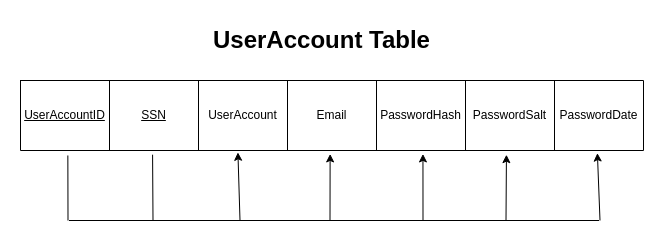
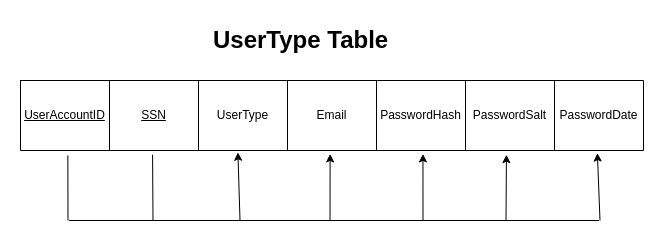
  <mxCell id="0" />
  <mxCell id="1" parent="0" />
  <mxCell id="2" value="" style="shape=table;startSize=0;container=1;collapsible=0;childLayout=tableLayout;" parent="1" vertex="1"><mxGeometry x="20" y="80" width="623" height="70" as="geometry" /></mxCell>
  <mxCell id="3" value="" style="shape=tableRow;horizontal=0;startSize=0;swimlaneHead=0;swimlaneBody=0;strokeColor=inherit;top=0;left=0;bottom=0;right=0;collapsible=0;dropTarget=0;fillColor=none;points=[[0,0.5],[1,0.5]];portConstraint=eastwest;" parent="2" vertex="1"><mxGeometry width="623" height="70" as="geometry" /></mxCell>
  <mxCell id="4" value="&lt;u&gt;UserAccountID&lt;/u&gt;" style="shape=partialRectangle;html=1;whiteSpace=wrap;connectable=0;strokeColor=inherit;overflow=hidden;fillColor=none;top=0;left=0;bottom=0;right=0;pointerEvents=1;" parent="3" vertex="1"><mxGeometry width="89" height="70" as="geometry"><mxRectangle width="89" height="70" as="alternateBounds" /></mxGeometry></mxCell>
  <mxCell id="5" value="&lt;u&gt;SSN&lt;/u&gt;" style="shape=partialRectangle;html=1;whiteSpace=wrap;connectable=0;strokeColor=inherit;overflow=hidden;fillColor=none;top=0;left=0;bottom=0;right=0;pointerEvents=1;" parent="3" vertex="1"><mxGeometry x="89" width="89" height="70" as="geometry"><mxRectangle width="89" height="70" as="alternateBounds" /></mxGeometry></mxCell>
- <mxCell id="6" value="UserAccount" style="shape=partialRectangle;html=1;whiteSpace=wrap;connectable=0;strokeColor=inherit;overflow=hidden;fillColor=none;top=0;left=0;bottom=0;right=0;pointerEvents=1;" parent="3" vertex="1"><mxGeometry x="178" width="89" height="70" as="geometry"><mxRectangle width="89" height="70" as="alternateBounds" /></mxGeometry></mxCell>
+ <mxCell id="6" value="UserType" style="shape=partialRectangle;html=1;whiteSpace=wrap;connectable=0;strokeColor=inherit;overflow=hidden;fillColor=none;top=0;left=0;bottom=0;right=0;pointerEvents=1;" parent="3" vertex="1"><mxGeometry x="178" width="89" height="70" as="geometry"><mxRectangle width="89" height="70" as="alternateBounds" /></mxGeometry></mxCell>
  <mxCell id="7" value="Email" style="shape=partialRectangle;html=1;whiteSpace=wrap;connectable=0;strokeColor=inherit;overflow=hidden;fillColor=none;top=0;left=0;bottom=0;right=0;pointerEvents=1;" parent="3" vertex="1"><mxGeometry x="267" width="89" height="70" as="geometry"><mxRectangle width="89" height="70" as="alternateBounds" /></mxGeometry></mxCell>
  <mxCell id="8" value="PasswordHash" style="shape=partialRectangle;html=1;whiteSpace=wrap;connectable=0;strokeColor=inherit;overflow=hidden;fillColor=none;top=0;left=0;bottom=0;right=0;pointerEvents=1;" parent="3" vertex="1"><mxGeometry x="356" width="89" height="70" as="geometry"><mxRectangle width="89" height="70" as="alternateBounds" /></mxGeometry></mxCell>
  <mxCell id="9" value="PasswordSalt" style="shape=partialRectangle;html=1;whiteSpace=wrap;connectable=0;strokeColor=inherit;overflow=hidden;fillColor=none;top=0;left=0;bottom=0;right=0;pointerEvents=1;" parent="3" vertex="1"><mxGeometry x="445" width="89" height="70" as="geometry"><mxRectangle width="89" height="70" as="alternateBounds" /></mxGeometry></mxCell>
  <mxCell id="10" value="PasswordDate" style="shape=partialRectangle;html=1;whiteSpace=wrap;connectable=0;strokeColor=inherit;overflow=hidden;fillColor=none;top=0;left=0;bottom=0;right=0;pointerEvents=1;" parent="3" vertex="1"><mxGeometry x="534" width="89" height="70" as="geometry"><mxRectangle width="89" height="70" as="alternateBounds" /></mxGeometry></mxCell>
- <mxCell id="11" value="&lt;h1 style=&quot;text-align: center;&quot;&gt;&lt;b style=&quot;border-color: var(--border-color);&quot;&gt;&lt;font style=&quot;font-size: 24px;&quot;&gt;UserAccount Table&lt;/font&gt;&lt;/b&gt;&lt;br&gt;&lt;/h1&gt;&lt;div&gt;&lt;b style=&quot;border-color: var(--border-color);&quot;&gt;&lt;font style=&quot;font-size: 24px;&quot;&gt;&lt;br&gt;&lt;/font&gt;&lt;/b&gt;&lt;/div&gt;" style="text;html=1;strokeColor=none;fillColor=none;spacing=5;spacingTop=-20;whiteSpace=wrap;overflow=hidden;rounded=0;" parent="1" vertex="1"><mxGeometry x="208" y="20" width="237" height="40" as="geometry" /></mxCell>
+ <mxCell id="11" value="&lt;h1 style=&quot;text-align: center;&quot;&gt;&lt;b style=&quot;border-color: var(--border-color);&quot;&gt;&lt;font style=&quot;font-size: 24px;&quot;&gt;UserType Table&lt;/font&gt;&lt;/b&gt;&lt;br&gt;&lt;/h1&gt;&lt;div&gt;&lt;b style=&quot;border-color: var(--border-color);&quot;&gt;&lt;font style=&quot;font-size: 24px;&quot;&gt;&lt;br&gt;&lt;/font&gt;&lt;/b&gt;&lt;/div&gt;" style="text;html=1;strokeColor=none;fillColor=none;spacing=5;spacingTop=-20;whiteSpace=wrap;overflow=hidden;rounded=0;" parent="1" vertex="1"><mxGeometry x="208" y="20" width="237" height="40" as="geometry" /></mxCell>
  <mxCell id="12" value="" style="group" vertex="1" connectable="0" parent="1"><mxGeometry x="68.5" y="140" width="531.15" height="80" as="geometry" /></mxCell>
  <mxCell id="13" value="" style="endArrow=none;html=1;rounded=0;" parent="12" edge="1"><mxGeometry width="50" height="50" relative="1" as="geometry"><mxPoint y="80" as="sourcePoint" /><mxPoint x="530" y="80" as="targetPoint" /></mxGeometry></mxCell>
  <mxCell id="14" value="" style="endArrow=none;html=1;rounded=0;entryX=0.076;entryY=1.071;entryDx=0;entryDy=0;entryPerimeter=0;" parent="12" target="3" edge="1"><mxGeometry width="50" height="50" relative="1" as="geometry"><mxPoint x="-1" y="80" as="sourcePoint" /><mxPoint y="3.43" as="targetPoint" /></mxGeometry></mxCell>
  <mxCell id="15" value="" style="endArrow=classic;html=1;rounded=0;entryX=0.926;entryY=1.037;entryDx=0;entryDy=0;entryPerimeter=0;" parent="12" target="3" edge="1"><mxGeometry width="50" height="50" relative="1" as="geometry"><mxPoint x="531" y="80" as="sourcePoint" /><mxPoint x="531.15" as="targetPoint" /></mxGeometry></mxCell>
  <mxCell id="16" value="" style="endArrow=classic;html=1;rounded=0;entryX=0.78;entryY=1.06;entryDx=0;entryDy=0;entryPerimeter=0;" edge="1" parent="12" target="3"><mxGeometry width="50" height="50" relative="1" as="geometry"><mxPoint x="437" y="80" as="sourcePoint" /><mxPoint x="439.836" y="0.21" as="targetPoint" /></mxGeometry></mxCell>
  <mxCell id="17" value="" style="endArrow=classic;html=1;rounded=0;entryX=0.349;entryY=1.026;entryDx=0;entryDy=0;entryPerimeter=0;" edge="1" parent="12" target="3"><mxGeometry width="50" height="50" relative="1" as="geometry"><mxPoint x="171" y="80" as="sourcePoint" /><mxPoint x="171.151" as="targetPoint" /></mxGeometry></mxCell>
  <mxCell id="18" value="" style="endArrow=classic;html=1;rounded=0;entryX=0.497;entryY=1.049;entryDx=0;entryDy=0;entryPerimeter=0;" edge="1" parent="12" target="3"><mxGeometry width="50" height="50" relative="1" as="geometry"><mxPoint x="261" y="80" as="sourcePoint" /><mxPoint x="263.651" as="targetPoint" /></mxGeometry></mxCell>
  <mxCell id="19" value="" style="endArrow=classic;html=1;rounded=0;entryX=0.646;entryY=1.049;entryDx=0;entryDy=0;entryPerimeter=0;" edge="1" parent="12" target="3"><mxGeometry width="50" height="50" relative="1" as="geometry"><mxPoint x="354" y="80" as="sourcePoint" /><mxPoint x="351.151" as="targetPoint" /></mxGeometry></mxCell>
  <mxCell id="20" value="" style="endArrow=none;html=1;rounded=0;entryX=0.212;entryY=1.06;entryDx=0;entryDy=0;entryPerimeter=0;" edge="1" parent="12" target="3"><mxGeometry width="50" height="50" relative="1" as="geometry"><mxPoint x="84" y="80" as="sourcePoint" /><mxPoint x="81.15" y="3.43" as="targetPoint" /></mxGeometry></mxCell>
